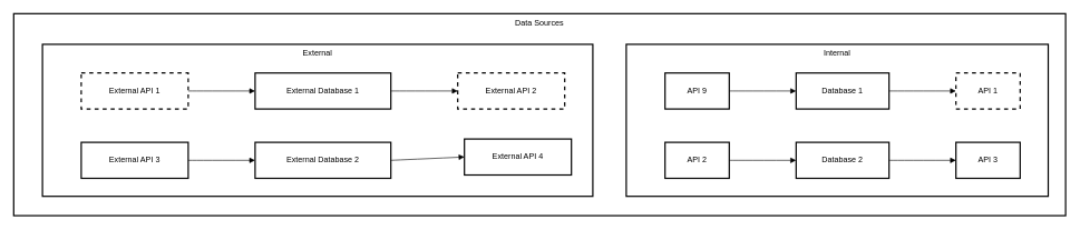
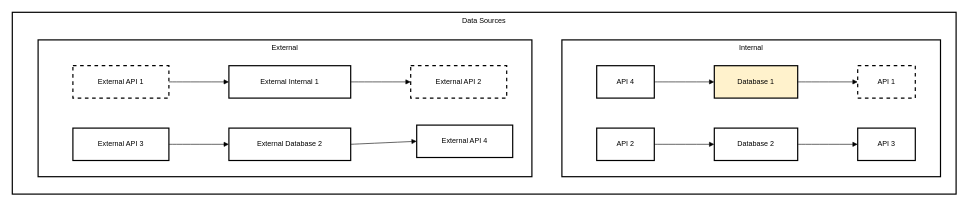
  <mxCell id="0" />
  <mxCell id="1" parent="0" />
  <mxCell id="2" value="Data Sources" style="whiteSpace=wrap;strokeWidth=2;verticalAlign=top;" vertex="1" parent="1"><mxGeometry x="20" y="20" width="1573" height="303" as="geometry" /></mxCell>
  <mxCell id="3" value="External" style="whiteSpace=wrap;strokeWidth=2;verticalAlign=top;" vertex="1" parent="2"><mxGeometry x="43" y="46" width="823" height="228" as="geometry" /></mxCell>
  <mxCell id="4" value="External API 1" style="whiteSpace=wrap;strokeWidth=2;dashed=1;" vertex="1" parent="3"><mxGeometry x="58" y="43" width="160" height="54" as="geometry" /></mxCell>
- <mxCell id="5" value="External Database 1" style="whiteSpace=wrap;strokeWidth=2;" vertex="1" parent="3"><mxGeometry x="318" y="43" width="203" height="54" as="geometry" /></mxCell>
+ <mxCell id="5" value="External Internal 1" style="whiteSpace=wrap;strokeWidth=2;" vertex="1" parent="3"><mxGeometry x="318" y="43" width="203" height="54" as="geometry" /></mxCell>
  <mxCell id="6" value="External API 2" style="whiteSpace=wrap;strokeWidth=2;dashed=1;" vertex="1" parent="3"><mxGeometry x="621" y="43" width="160" height="54" as="geometry" /></mxCell>
  <mxCell id="7" value="External API 3" style="whiteSpace=wrap;strokeWidth=2;" vertex="1" parent="3"><mxGeometry x="58" y="147" width="160" height="54" as="geometry" /></mxCell>
  <mxCell id="8" value="External Database 2" style="whiteSpace=wrap;strokeWidth=2;" vertex="1" parent="3"><mxGeometry x="318" y="147" width="203" height="54" as="geometry" /></mxCell>
  <mxCell id="9" value="External API 4" style="whiteSpace=wrap;strokeWidth=2;" vertex="1" parent="3"><mxGeometry x="631" y="142" width="160" height="54" as="geometry" /></mxCell>
  <mxCell id="10" value="" style="curved=1;startArrow=none;endArrow=block;exitX=1;exitY=0.5;entryX=0;entryY=0.5;" edge="1" parent="3" source="4" target="5"><mxGeometry relative="1" as="geometry"><Array as="points" /></mxGeometry></mxCell>
  <mxCell id="11" value="" style="curved=1;startArrow=none;endArrow=block;exitX=1;exitY=0.5;entryX=0;entryY=0.5;" edge="1" parent="3" source="5" target="6"><mxGeometry relative="1" as="geometry"><Array as="points" /></mxGeometry></mxCell>
  <mxCell id="12" value="" style="curved=1;startArrow=none;endArrow=block;exitX=1;exitY=0.5;entryX=0;entryY=0.5;" edge="1" parent="3" source="7" target="8"><mxGeometry relative="1" as="geometry"><Array as="points" /></mxGeometry></mxCell>
  <mxCell id="13" value="" style="curved=1;startArrow=none;endArrow=block;exitX=1;exitY=0.5;entryX=0;entryY=0.5;" edge="1" parent="3" source="8" target="9"><mxGeometry relative="1" as="geometry"><Array as="points" /></mxGeometry></mxCell>
  <mxCell id="14" value="Internal" style="whiteSpace=wrap;strokeWidth=2;verticalAlign=top;" vertex="1" parent="2"><mxGeometry x="916" y="46" width="631" height="228" as="geometry" /></mxCell>
- <mxCell id="15" value="Database 1" style="whiteSpace=wrap;strokeWidth=2;" vertex="1" parent="14"><mxGeometry x="254" y="43" width="139" height="54" as="geometry" /></mxCell>
+ <mxCell id="15" value="Database 1" style="whiteSpace=wrap;strokeWidth=2;fillColor=#fff2cc;" vertex="1" parent="14"><mxGeometry x="254" y="43" width="139" height="54" as="geometry" /></mxCell>
  <mxCell id="16" value="API 1" style="whiteSpace=wrap;strokeWidth=2;dashed=1;" vertex="1" parent="14"><mxGeometry x="493" y="43" width="96" height="54" as="geometry" /></mxCell>
  <mxCell id="17" value="API 2" style="whiteSpace=wrap;strokeWidth=2;" vertex="1" parent="14"><mxGeometry x="58" y="147" width="96" height="54" as="geometry" /></mxCell>
  <mxCell id="18" value="Database 2" style="whiteSpace=wrap;strokeWidth=2;" vertex="1" parent="14"><mxGeometry x="254" y="147" width="139" height="54" as="geometry" /></mxCell>
  <mxCell id="19" value="API 3" style="whiteSpace=wrap;strokeWidth=2;" vertex="1" parent="14"><mxGeometry x="493" y="147" width="96" height="54" as="geometry" /></mxCell>
- <mxCell id="20" value="API 9" style="whiteSpace=wrap;strokeWidth=2;" vertex="1" parent="14"><mxGeometry x="58" y="43" width="96" height="54" as="geometry" /></mxCell>
+ <mxCell id="20" value="API 4" style="whiteSpace=wrap;strokeWidth=2;" vertex="1" parent="14"><mxGeometry x="58" y="43" width="96" height="54" as="geometry" /></mxCell>
  <mxCell id="21" value="" style="curved=1;startArrow=none;endArrow=block;exitX=1;exitY=0.5;entryX=0;entryY=0.5;" edge="1" parent="14" source="15" target="16"><mxGeometry relative="1" as="geometry"><Array as="points" /></mxGeometry></mxCell>
  <mxCell id="22" value="" style="curved=1;startArrow=none;endArrow=block;exitX=1;exitY=0.5;entryX=0;entryY=0.5;" edge="1" parent="14" source="17" target="18"><mxGeometry relative="1" as="geometry"><Array as="points" /></mxGeometry></mxCell>
  <mxCell id="23" value="" style="curved=1;startArrow=none;endArrow=block;exitX=1;exitY=0.5;entryX=0;entryY=0.5;" edge="1" parent="14" source="18" target="19"><mxGeometry relative="1" as="geometry"><Array as="points" /></mxGeometry></mxCell>
  <mxCell id="24" value="" style="curved=1;startArrow=none;endArrow=block;exitX=1;exitY=0.5;entryX=0;entryY=0.5;" edge="1" parent="14" source="20" target="15"><mxGeometry relative="1" as="geometry"><Array as="points" /></mxGeometry></mxCell>
